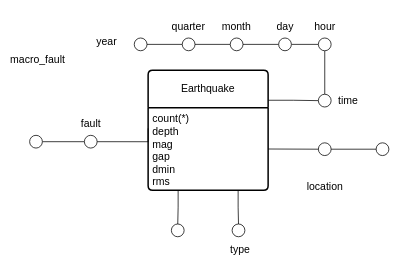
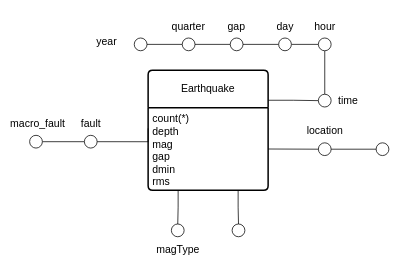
  <mxCell id="0" />
  <mxCell id="1" parent="0" />
  <mxCell id="2" style="edgeStyle=orthogonalEdgeStyle;rounded=0;orthogonalLoop=1;jettySize=auto;html=1;exitX=1;exitY=0.25;exitDx=0;exitDy=0;entryX=0;entryY=0.5;entryDx=0;entryDy=0;endArrow=none;startFill=0;" edge="1" parent="1" source="3" target="14"><mxGeometry relative="1" as="geometry" /></mxCell>
  <mxCell id="3" value="Earthquake" style="swimlane;childLayout=stackLayout;horizontal=1;startSize=50;horizontalStack=0;rounded=1;fontSize=14;fontStyle=0;strokeWidth=2;resizeParent=0;resizeLast=1;shadow=0;dashed=0;align=center;arcSize=4;whiteSpace=wrap;html=1;" vertex="1" parent="1"><mxGeometry x="197" y="93" width="160" height="160" as="geometry" /></mxCell>
  <mxCell id="4" value="&lt;div&gt;&lt;font style=&quot;font-size: 14px;&quot;&gt;count(*)&lt;/font&gt;&lt;/div&gt;&lt;font style=&quot;font-size: 14px;&quot;&gt;depth&lt;/font&gt;&lt;div&gt;&lt;font style=&quot;font-size: 14px;&quot;&gt;mag&lt;/font&gt;&lt;/div&gt;&lt;div&gt;&lt;font style=&quot;font-size: 14px;&quot;&gt;gap&lt;/font&gt;&lt;/div&gt;&lt;div&gt;&lt;font style=&quot;font-size: 14px;&quot;&gt;dmin&lt;/font&gt;&lt;/div&gt;&lt;div&gt;&lt;font style=&quot;font-size: 14px;&quot;&gt;rms&lt;/font&gt;&lt;/div&gt;" style="align=left;strokeColor=none;fillColor=none;spacingLeft=4;spacingRight=4;fontSize=12;verticalAlign=top;resizable=0;rotatable=0;part=1;html=1;whiteSpace=wrap;" vertex="1" parent="3"><mxGeometry y="50" width="160" height="110" as="geometry" /></mxCell>
  <mxCell id="5" value="" style="ellipse;whiteSpace=wrap;html=1;aspect=fixed;" vertex="1" parent="1"><mxGeometry x="309" y="298" width="17" height="17" as="geometry" /></mxCell>
  <mxCell id="6" style="edgeStyle=orthogonalEdgeStyle;rounded=0;orthogonalLoop=1;jettySize=auto;html=1;exitX=0.75;exitY=1;exitDx=0;exitDy=0;entryX=0.5;entryY=0;entryDx=0;entryDy=0;endArrow=none;startFill=0;" edge="1" parent="1" source="4" target="5"><mxGeometry relative="1" as="geometry" /></mxCell>
  <mxCell id="7" value="" style="ellipse;whiteSpace=wrap;html=1;aspect=fixed;" vertex="1" parent="1"><mxGeometry x="228" y="298" width="17" height="17" as="geometry" /></mxCell>
  <mxCell id="8" style="edgeStyle=orthogonalEdgeStyle;rounded=0;orthogonalLoop=1;jettySize=auto;html=1;exitX=0.25;exitY=1;exitDx=0;exitDy=0;entryX=0.5;entryY=0;entryDx=0;entryDy=0;endArrow=none;startFill=0;" edge="1" parent="1" source="4" target="7"><mxGeometry relative="1" as="geometry" /></mxCell>
  <mxCell id="9" value="" style="ellipse;whiteSpace=wrap;html=1;aspect=fixed;" vertex="1" parent="1"><mxGeometry x="424" y="189.75" width="17" height="17" as="geometry" /></mxCell>
  <mxCell id="10" style="edgeStyle=orthogonalEdgeStyle;rounded=0;orthogonalLoop=1;jettySize=auto;html=1;exitX=0;exitY=0.5;exitDx=0;exitDy=0;entryX=1;entryY=0.5;entryDx=0;entryDy=0;endArrow=none;startFill=0;" edge="1" parent="1" source="11" target="34"><mxGeometry relative="1" as="geometry" /></mxCell>
  <mxCell id="11" value="" style="ellipse;whiteSpace=wrap;html=1;aspect=fixed;" vertex="1" parent="1"><mxGeometry x="112" y="179.75" width="17" height="17" as="geometry" /></mxCell>
  <mxCell id="12" style="edgeStyle=orthogonalEdgeStyle;rounded=0;orthogonalLoop=1;jettySize=auto;html=1;exitX=0;exitY=0.25;exitDx=0;exitDy=0;entryX=1;entryY=0.5;entryDx=0;entryDy=0;endArrow=none;startFill=0;" edge="1" parent="1" source="4" target="11"><mxGeometry relative="1" as="geometry"><Array as="points"><mxPoint x="197" y="188" /></Array></mxGeometry></mxCell>
  <mxCell id="13" style="edgeStyle=orthogonalEdgeStyle;rounded=0;orthogonalLoop=1;jettySize=auto;html=1;exitX=0.5;exitY=0;exitDx=0;exitDy=0;entryX=0.5;entryY=1;entryDx=0;entryDy=0;endArrow=none;startFill=0;" edge="1" parent="1" source="14" target="16"><mxGeometry relative="1" as="geometry" /></mxCell>
  <mxCell id="14" value="" style="ellipse;whiteSpace=wrap;html=1;aspect=fixed;" vertex="1" parent="1"><mxGeometry x="424" y="125" width="17" height="17" as="geometry" /></mxCell>
  <mxCell id="15" style="edgeStyle=orthogonalEdgeStyle;rounded=0;orthogonalLoop=1;jettySize=auto;html=1;exitX=0;exitY=0.5;exitDx=0;exitDy=0;entryX=1;entryY=0.5;entryDx=0;entryDy=0;endArrow=none;startFill=0;" edge="1" parent="1" source="16" target="20"><mxGeometry relative="1" as="geometry" /></mxCell>
  <mxCell id="16" value="" style="ellipse;whiteSpace=wrap;html=1;aspect=fixed;" vertex="1" parent="1"><mxGeometry x="424" y="50" width="17" height="17" as="geometry" /></mxCell>
  <mxCell id="17" value="&lt;font style=&quot;font-size: 14px;&quot;&gt;time&lt;/font&gt;" style="text;html=1;align=center;verticalAlign=middle;whiteSpace=wrap;rounded=0;" vertex="1" parent="1"><mxGeometry x="434" y="119.25" width="60" height="30" as="geometry" /></mxCell>
  <mxCell id="18" value="&lt;font style=&quot;font-size: 14px;&quot;&gt;hour&lt;/font&gt;" style="text;html=1;align=center;verticalAlign=middle;whiteSpace=wrap;rounded=0;" vertex="1" parent="1"><mxGeometry x="402.5" y="20" width="60" height="30" as="geometry" /></mxCell>
  <mxCell id="19" style="edgeStyle=orthogonalEdgeStyle;rounded=0;orthogonalLoop=1;jettySize=auto;html=1;exitX=0;exitY=0.5;exitDx=0;exitDy=0;entryX=1;entryY=0.5;entryDx=0;entryDy=0;endArrow=none;startFill=0;" edge="1" parent="1" source="20" target="23"><mxGeometry relative="1" as="geometry" /></mxCell>
  <mxCell id="20" value="" style="ellipse;whiteSpace=wrap;html=1;aspect=fixed;" vertex="1" parent="1"><mxGeometry x="371" y="50" width="17" height="17" as="geometry" /></mxCell>
  <mxCell id="21" value="&lt;font style=&quot;font-size: 14px;&quot;&gt;day&lt;/font&gt;" style="text;html=1;align=center;verticalAlign=middle;whiteSpace=wrap;rounded=0;" vertex="1" parent="1"><mxGeometry x="349.5" y="20" width="60" height="30" as="geometry" /></mxCell>
  <mxCell id="22" style="edgeStyle=orthogonalEdgeStyle;rounded=0;orthogonalLoop=1;jettySize=auto;html=1;exitX=0;exitY=0.5;exitDx=0;exitDy=0;entryX=1;entryY=0.5;entryDx=0;entryDy=0;endArrow=none;startFill=0;" edge="1" parent="1" source="23" target="26"><mxGeometry relative="1" as="geometry" /></mxCell>
  <mxCell id="23" value="" style="ellipse;whiteSpace=wrap;html=1;aspect=fixed;" vertex="1" parent="1"><mxGeometry x="306.5" y="50" width="17" height="17" as="geometry" /></mxCell>
- <mxCell id="24" value="&lt;font style=&quot;font-size: 14px;&quot;&gt;month&lt;/font&gt;" style="text;html=1;align=center;verticalAlign=middle;whiteSpace=wrap;rounded=0;" vertex="1" parent="1"><mxGeometry x="285" y="20" width="60" height="30" as="geometry" /></mxCell>
+ <mxCell id="24" value="&lt;font style=&quot;font-size: 14px;&quot;&gt;gap&lt;/font&gt;" style="text;html=1;align=center;verticalAlign=middle;whiteSpace=wrap;rounded=0;" vertex="1" parent="1"><mxGeometry x="285" y="20" width="60" height="30" as="geometry" /></mxCell>
  <mxCell id="25" style="edgeStyle=orthogonalEdgeStyle;rounded=0;orthogonalLoop=1;jettySize=auto;html=1;exitX=0;exitY=0.5;exitDx=0;exitDy=0;endArrow=none;startFill=0;" edge="1" parent="1" source="26" target="28"><mxGeometry relative="1" as="geometry" /></mxCell>
  <mxCell id="26" value="" style="ellipse;whiteSpace=wrap;html=1;aspect=fixed;" vertex="1" parent="1"><mxGeometry x="242.5" y="50" width="17" height="17" as="geometry" /></mxCell>
  <mxCell id="27" value="&lt;font style=&quot;font-size: 14px;&quot;&gt;quarter&lt;/font&gt;" style="text;html=1;align=center;verticalAlign=middle;whiteSpace=wrap;rounded=0;" vertex="1" parent="1"><mxGeometry x="221" y="20" width="60" height="30" as="geometry" /></mxCell>
  <mxCell id="28" value="" style="ellipse;whiteSpace=wrap;html=1;aspect=fixed;" vertex="1" parent="1"><mxGeometry x="178.5" y="50" width="17" height="17" as="geometry" /></mxCell>
  <mxCell id="29" value="&lt;font style=&quot;font-size: 14px;&quot;&gt;year&lt;/font&gt;" style="text;html=1;align=center;verticalAlign=middle;whiteSpace=wrap;rounded=0;" vertex="1" parent="1"><mxGeometry x="112" y="40" width="60" height="30" as="geometry" /></mxCell>
- <mxCell id="30" value="&lt;font style=&quot;font-size: 14px;&quot;&gt;type&lt;/font&gt;" style="text;html=1;align=center;verticalAlign=middle;whiteSpace=wrap;rounded=0;" vertex="1" parent="1"><mxGeometry x="289.5" y="317" width="60" height="30" as="geometry" /></mxCell>
- <mxCell id="32" value="&lt;font style=&quot;font-size: 14px;&quot;&gt;location&lt;/font&gt;" style="text;html=1;align=center;verticalAlign=middle;whiteSpace=wrap;rounded=0;" vertex="1" parent="1"><mxGeometry x="402.5" y="233" width="60" height="30" as="geometry" /></mxCell>
+ <mxCell id="31" value="&lt;font style=&quot;font-size: 14px;&quot;&gt;magType&lt;/font&gt;" style="text;html=1;align=center;verticalAlign=middle;whiteSpace=wrap;rounded=0;" vertex="1" parent="1"><mxGeometry x="206.5" y="317" width="60" height="30" as="geometry" /></mxCell>
+ <mxCell id="32" value="&lt;font style=&quot;font-size: 14px;&quot;&gt;location&lt;/font&gt;" style="text;html=1;align=center;verticalAlign=middle;whiteSpace=wrap;rounded=0;" vertex="1" parent="1"><mxGeometry x="402.5" y="158" width="60" height="30" as="geometry" /></mxCell>
  <mxCell id="33" value="&lt;font style=&quot;font-size: 14px;&quot;&gt;fault&lt;/font&gt;" style="text;html=1;align=center;verticalAlign=middle;whiteSpace=wrap;rounded=0;" vertex="1" parent="1"><mxGeometry x="90.5" y="149.25" width="60" height="30" as="geometry" /></mxCell>
  <mxCell id="34" value="" style="ellipse;whiteSpace=wrap;html=1;aspect=fixed;" vertex="1" parent="1"><mxGeometry x="39" y="179.75" width="17" height="17" as="geometry" /></mxCell>
- <mxCell id="35" value="&lt;font style=&quot;font-size: 14px;&quot;&gt;macro_fault&lt;/font&gt;" style="text;html=1;align=center;verticalAlign=middle;whiteSpace=wrap;rounded=0;" vertex="1" parent="1"><mxGeometry x="20" y="64.25" width="60" height="30" as="geometry" /></mxCell>
+ <mxCell id="35" value="&lt;font style=&quot;font-size: 14px;&quot;&gt;macro_fault&lt;/font&gt;" style="text;html=1;align=center;verticalAlign=middle;whiteSpace=wrap;rounded=0;" vertex="1" parent="1"><mxGeometry x="20" y="149.25" width="60" height="30" as="geometry" /></mxCell>
  <mxCell id="36" value="" style="endArrow=none;html=1;rounded=0;entryX=0;entryY=0.5;entryDx=0;entryDy=0;exitX=1;exitY=0.5;exitDx=0;exitDy=0;" edge="1" parent="1" source="4" target="9"><mxGeometry width="50" height="50" relative="1" as="geometry"><mxPoint x="252" y="181" as="sourcePoint" /><mxPoint x="302" y="131" as="targetPoint" /></mxGeometry></mxCell>
  <mxCell id="37" value="" style="ellipse;whiteSpace=wrap;html=1;aspect=fixed;" vertex="1" parent="1"><mxGeometry x="501" y="189.75" width="17" height="17" as="geometry" /></mxCell>
  <mxCell id="38" value="" style="endArrow=none;html=1;rounded=0;entryX=0;entryY=0.5;entryDx=0;entryDy=0;exitX=1;exitY=0.5;exitDx=0;exitDy=0;" edge="1" parent="1" source="9" target="37"><mxGeometry width="50" height="50" relative="1" as="geometry"><mxPoint x="252" y="181" as="sourcePoint" /><mxPoint x="302" y="131" as="targetPoint" /></mxGeometry></mxCell>
